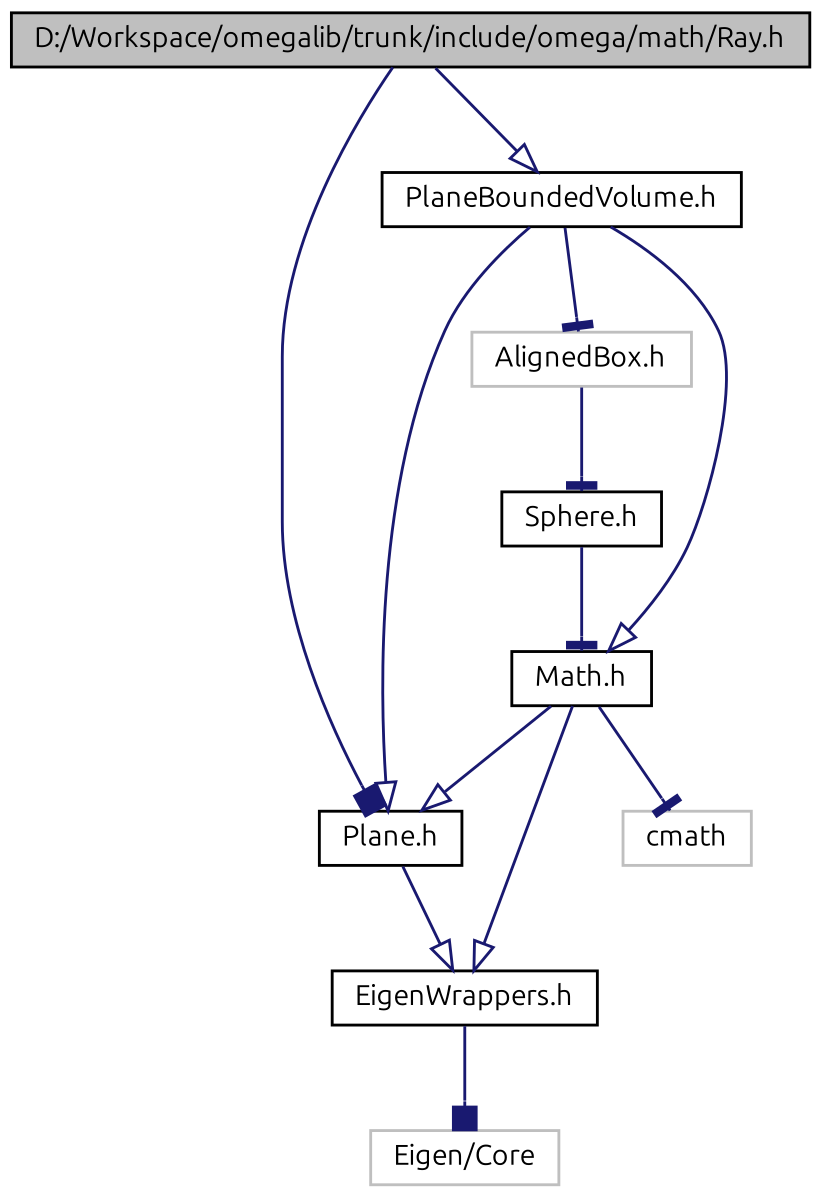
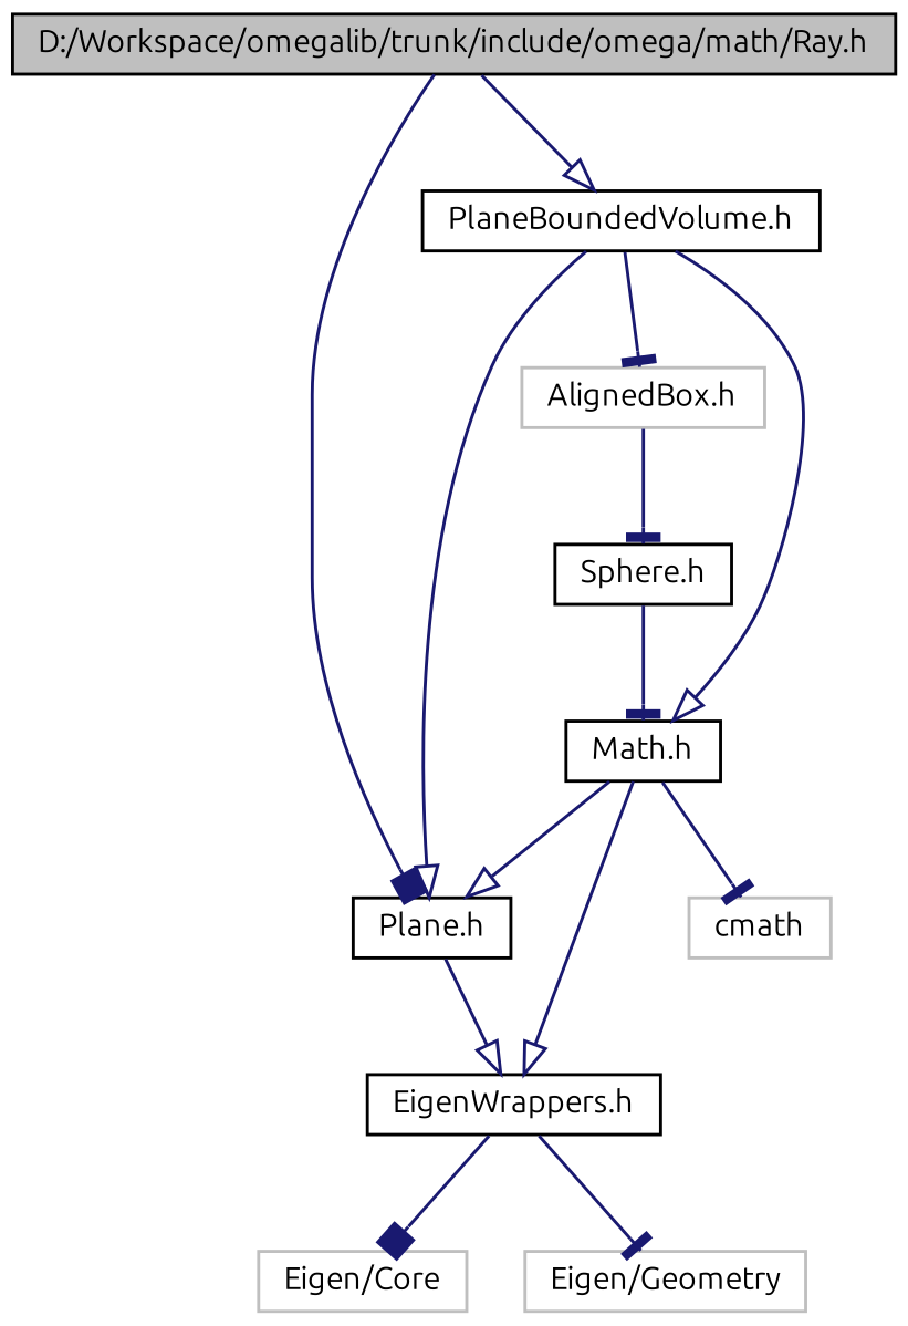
  digraph {
    fontname=Ubuntu
    node [color=black fontname=Ubuntu fontsize=10 shape=record]
    edge [arrowhead=onormal color=midnightblue fontname=Ubuntu fontsize=10 labelfontname="FreeSans.ttf" labelfontsize=10 style=solid]
    n1 [fillcolor=grey75 fontcolor=black height=0.2 label="D:/Workspace/omegalib/trunk/include/omega/math/Ray.h" style=filled width=0.4]
    n2 [height=0.2 label="Plane.h" width=0.4]
    n3 [height=0.2 label="PlaneBoundedVolume.h" width=0.4]
    n4 [height=0.2 label="EigenWrappers.h" width=0.4]
    n5 [color=grey75 height=0.2 label="AlignedBox.h" width=0.4]
    n6 [height=0.2 label="Math.h" width=0.4]
    n7 [color=grey75 height=0.2 label="Eigen/Core" width=0.4]
+   n8 [color=grey75 height=0.2 label="Eigen/Geometry" width=0.4]
    n9 [height=0.2 label="Sphere.h" width=0.4]
    n10 [color=grey75 height=0.2 label=cmath width=0.4]
    n1 -> n2 [arrowhead=box]
    n1 -> n3
    n2 -> n4
    n3 -> n2
    n3 -> n5 [arrowhead=tee]
    n3 -> n6
    n4 -> n7 [arrowhead=box]
+   n4 -> n8 [arrowhead=tee]
    n5 -> n9 [arrowhead=tee]
    n6 -> n2
    n6 -> n4
    n6 -> n10 [arrowhead=tee]
    n9 -> n6 [arrowhead=tee]
  }
